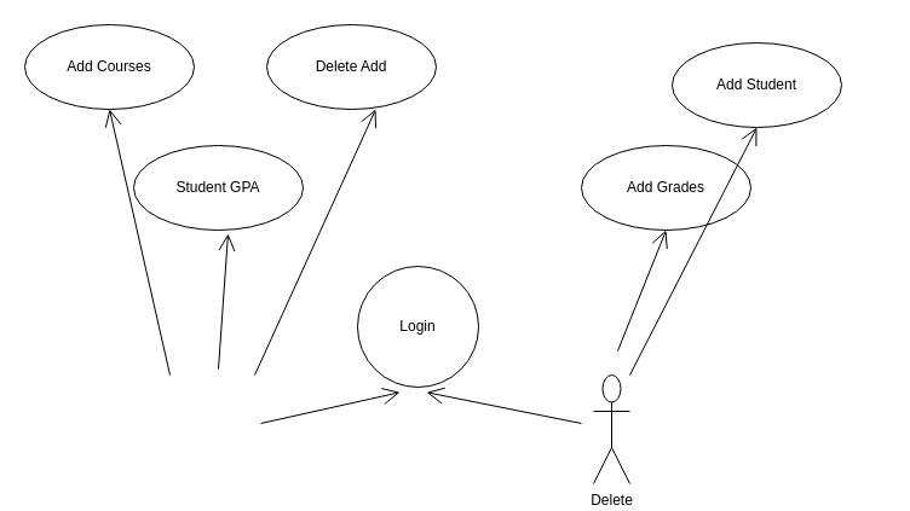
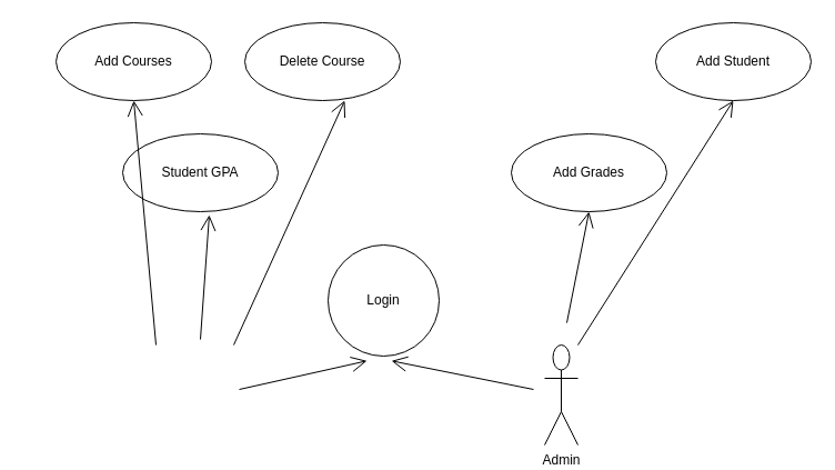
  <mxCell id="0" />
  <mxCell id="1" parent="0" />
- <mxCell id="2" value="Delete" style="shape=umlActor;verticalLabelPosition=bottom;labelBackgroundColor=#ffffff;verticalAlign=top;html=1;" parent="1" vertex="1"><mxGeometry x="490" y="310" width="30" height="90" as="geometry" /></mxCell>
- <mxCell id="3" value="Add Courses" style="ellipse;whiteSpace=wrap;html=1;" parent="1" vertex="1"><mxGeometry x="20" y="20" width="140" height="70" as="geometry" /></mxCell>
- <mxCell id="4" value="Delete Add" style="ellipse;whiteSpace=wrap;html=1;" parent="1" vertex="1"><mxGeometry x="220" y="20" width="140" height="70" as="geometry" /></mxCell>
+ <mxCell id="2" value="Admin" style="shape=umlActor;verticalLabelPosition=bottom;labelBackgroundColor=#ffffff;verticalAlign=top;html=1;" parent="1" vertex="1"><mxGeometry x="490" y="310" width="30" height="90" as="geometry" /></mxCell>
+ <mxCell id="3" value="Add Courses" style="ellipse;whiteSpace=wrap;html=1;" parent="1" vertex="1"><mxGeometry x="50" y="20" width="140" height="70" as="geometry" /></mxCell>
+ <mxCell id="4" value="Delete Course" style="ellipse;whiteSpace=wrap;html=1;" parent="1" vertex="1"><mxGeometry x="220" y="20" width="140" height="70" as="geometry" /></mxCell>
  <mxCell id="5" value="Student GPA" style="ellipse;whiteSpace=wrap;html=1;" parent="1" vertex="1"><mxGeometry x="110" y="120" width="140" height="70" as="geometry" /></mxCell>
- <mxCell id="6" value="Add Student" style="ellipse;whiteSpace=wrap;html=1;" parent="1" vertex="1"><mxGeometry x="555" y="35" width="140" height="70" as="geometry" /></mxCell>
+ <mxCell id="6" value="Add Student" style="ellipse;whiteSpace=wrap;html=1;" parent="1" vertex="1"><mxGeometry x="590" y="20" width="140" height="70" as="geometry" /></mxCell>
  <mxCell id="7" value="Login" style="ellipse;whiteSpace=wrap;html=1;" vertex="1" parent="1"><mxGeometry x="295" y="220" width="100" height="100" as="geometry" /></mxCell>
- <mxCell id="8" value="Add Grades" style="ellipse;whiteSpace=wrap;html=1;" vertex="1" parent="1"><mxGeometry x="480" y="120" width="140" height="70" as="geometry" /></mxCell>
+ <mxCell id="8" value="Add Grades" style="ellipse;whiteSpace=wrap;html=1;" vertex="1" parent="1"><mxGeometry x="460" y="120" width="140" height="70" as="geometry" /></mxCell>
  <mxCell id="9" value="" style="endArrow=open;endFill=1;endSize=12;html=1;entryX=0.5;entryY=1;entryDx=0;entryDy=0;" edge="1" parent="1" target="3"><mxGeometry width="160" relative="1" as="geometry"><mxPoint x="140" y="310" as="sourcePoint" /><mxPoint x="200" y="289.5" as="targetPoint" /></mxGeometry></mxCell>
  <mxCell id="10" value="" style="endArrow=open;endFill=1;endSize=12;html=1;entryX=0.557;entryY=1.043;entryDx=0;entryDy=0;entryPerimeter=0;" edge="1" parent="1" target="5"><mxGeometry width="160" relative="1" as="geometry"><mxPoint x="180" y="305" as="sourcePoint" /><mxPoint x="295" y="304.5" as="targetPoint" /></mxGeometry></mxCell>
  <mxCell id="11" value="" style="endArrow=open;endFill=1;endSize=12;html=1;" edge="1" parent="1"><mxGeometry width="160" relative="1" as="geometry"><mxPoint x="210" y="310" as="sourcePoint" /><mxPoint x="310" y="90" as="targetPoint" /></mxGeometry></mxCell>
  <mxCell id="12" value="" style="endArrow=open;endFill=1;endSize=12;html=1;entryX=0.35;entryY=1.043;entryDx=0;entryDy=0;entryPerimeter=0;" edge="1" parent="1" target="7"><mxGeometry width="160" relative="1" as="geometry"><mxPoint x="215" y="350" as="sourcePoint" /><mxPoint x="375" y="350" as="targetPoint" /></mxGeometry></mxCell>
  <mxCell id="13" value="" style="endArrow=open;endFill=1;endSize=12;html=1;entryX=0.571;entryY=1.043;entryDx=0;entryDy=0;entryPerimeter=0;" edge="1" parent="1" target="7"><mxGeometry width="160" relative="1" as="geometry"><mxPoint x="480" y="350" as="sourcePoint" /><mxPoint x="510" y="340" as="targetPoint" /></mxGeometry></mxCell>
  <mxCell id="14" value="" style="endArrow=open;endFill=1;endSize=12;html=1;entryX=0.5;entryY=1;entryDx=0;entryDy=0;" edge="1" parent="1" target="8"><mxGeometry width="160" relative="1" as="geometry"><mxPoint x="510" y="290" as="sourcePoint" /><mxPoint x="670" y="290" as="targetPoint" /></mxGeometry></mxCell>
  <mxCell id="15" value="" style="endArrow=open;endFill=1;endSize=12;html=1;entryX=0.5;entryY=1;entryDx=0;entryDy=0;" edge="1" parent="1" target="6"><mxGeometry width="160" relative="1" as="geometry"><mxPoint x="520" y="310" as="sourcePoint" /><mxPoint x="680" y="310" as="targetPoint" /></mxGeometry></mxCell>
